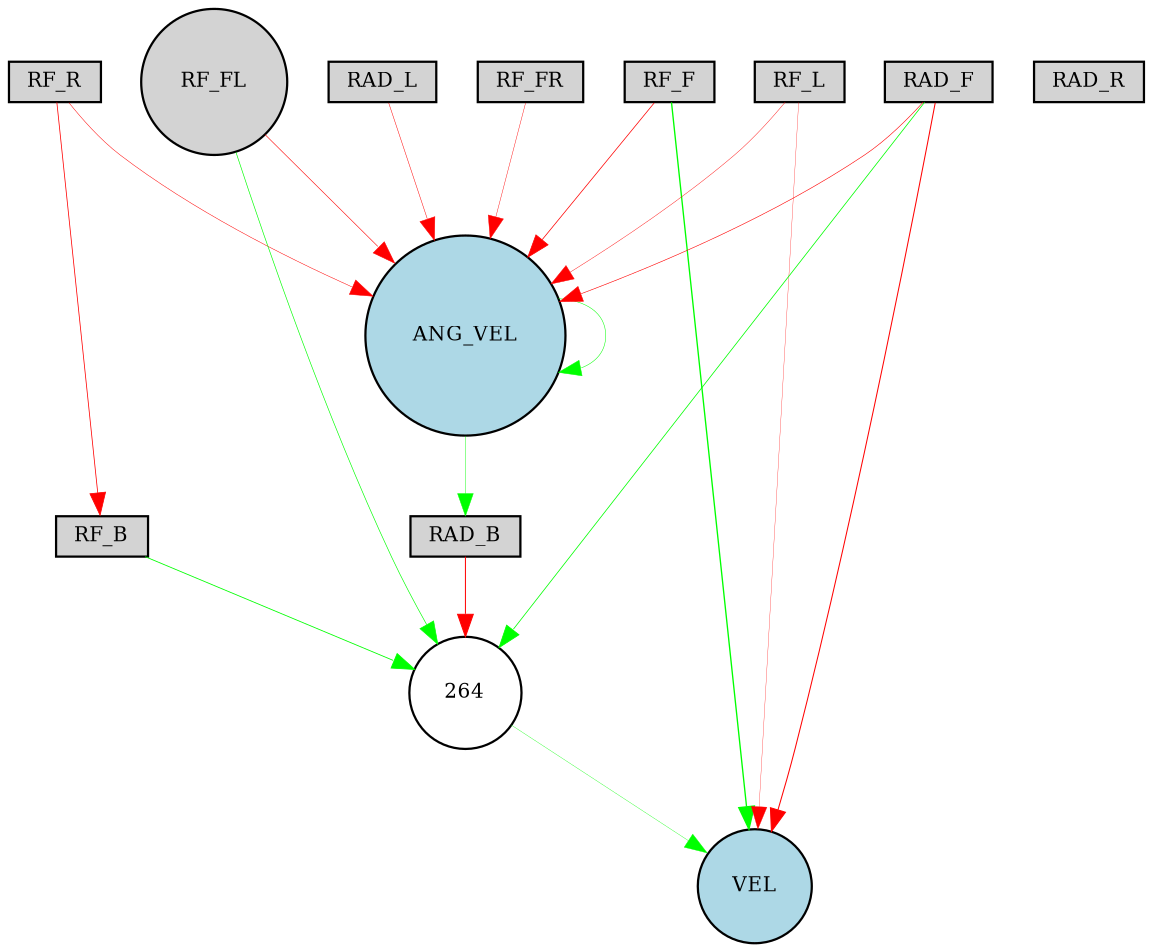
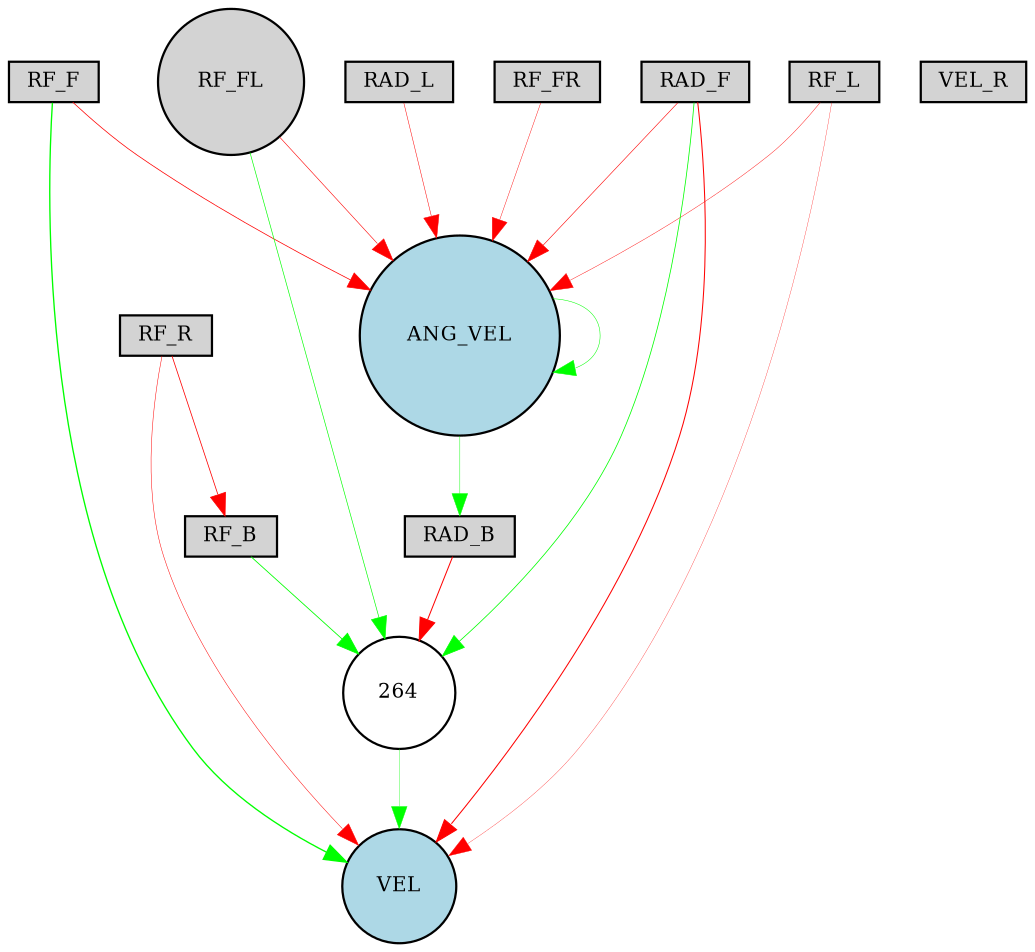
  digraph {
    node [fillcolor=lightgray fontsize=9 shape=box style=filled]
    edge [color=red style=solid]
    RF_R [height=0.2 width=0.2]
    VEL [fillcolor=lightblue height=0.2 shape=circle width=0.2]
    RF_B [height=0.2 width=0.2]
    264 [fillcolor=white height=0.2 shape=circle width=0.2]
    RF_FR [height=0.2 width=0.2]
    ANG_VEL [fillcolor=lightblue height=0.2 shape=circle width=0.2]
    RAD_B [height=0.2 width=0.2]
    RF_F [height=0.2 width=0.2]
    RF_FL [height=0.2 shape=circle width=0.2]
    RF_L [height=0.2 width=0.2]
    RAD_F [height=0.2 width=0.2]
    RAD_L [height=0.2 width=0.2]
-   RAD_R [height=0.2 width=0.2]
-   RF_R -> ANG_VEL [penwidth=0.21910115062913982]
+   RAD_R [height=0.2 width=0.2 label=VEL_R]
+   RF_R -> VEL [penwidth=0.21910115062913982]
    RF_R -> RF_B [penwidth=0.3453190130335567]
    RF_B -> 264 [color=green penwidth=0.37024811812477343]
    264 -> VEL [color=green penwidth=0.15586147236521358]
    RF_FR -> ANG_VEL [penwidth=0.1876457002024578]
    ANG_VEL -> ANG_VEL [color=green penwidth=0.22516927424396058]
    ANG_VEL -> RAD_B [color=green penwidth=0.19490865811822145]
    RAD_B -> 264 [penwidth=0.45086907853671376]
    RF_F -> VEL [color=green penwidth=0.5985570178555252]
    RF_F -> ANG_VEL [penwidth=0.3283301440335933]
    RF_FL -> 264 [color=green penwidth=0.291102089112078]
    RF_FL -> ANG_VEL [penwidth=0.260341676444648]
    RF_L -> VEL [penwidth=0.13141276398102392]
    RF_L -> ANG_VEL [penwidth=0.18698422428195538]
    RAD_F -> VEL [penwidth=0.4597313069027261]
    RAD_F -> 264 [color=green penwidth=0.34676966972380396]
    RAD_F -> ANG_VEL [penwidth=0.26179463328023955]
    RAD_L -> ANG_VEL [penwidth=0.21774972297977352]
  }
